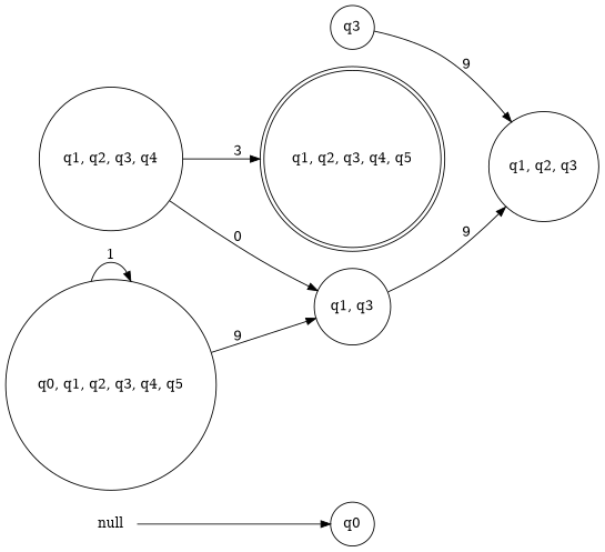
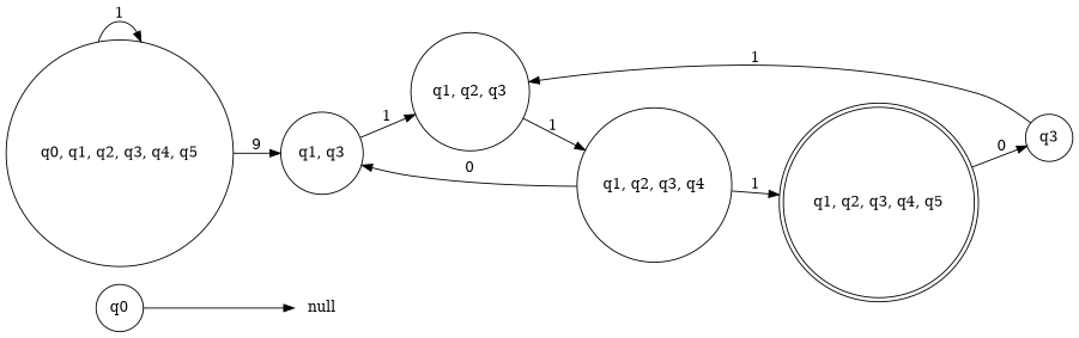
  digraph {
    rankdir=LR
    node [shape=circle]
    null [shape=plaintext]
    n2 [label=q0]
    n3 [label="q1, q3"]
    n4 [label="q1, q2, q3"]
    n5 [label="q1, q2, q3, q4"]
    n6 [label="q1, q2, q3, q4, q5" shape=doublecircle]
    n7 [label=q3]
    n8 [label="q0, q1, q2, q3, q4, q5"]
-   null -> n2
-   n3 -> n4 [label=9]
+   n2 -> null
+   n3 -> n4 [label=1]
+   n4 -> n5 [label=1]
    n5 -> n3 [label=0]
-   n5 -> n6 [label=3]
-   n7 -> n4 [label=9]
+   n5 -> n6 [label=1]
+   n6 -> n7 [label=0]
+   n7 -> n4 [label=1]
    n8 -> n3 [label=9]
    n8 -> n8 [label=1]
  }
